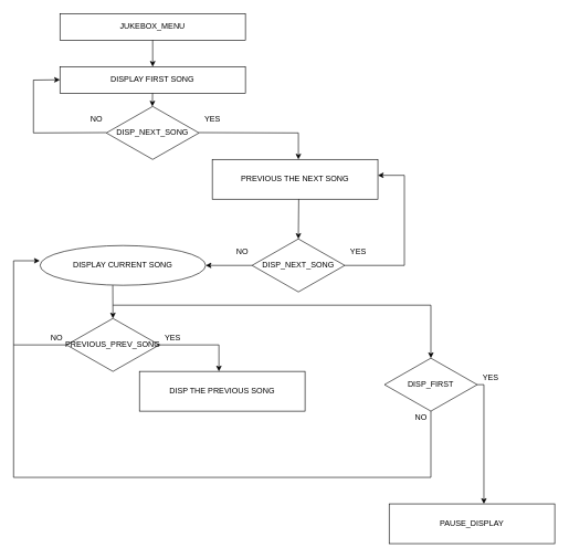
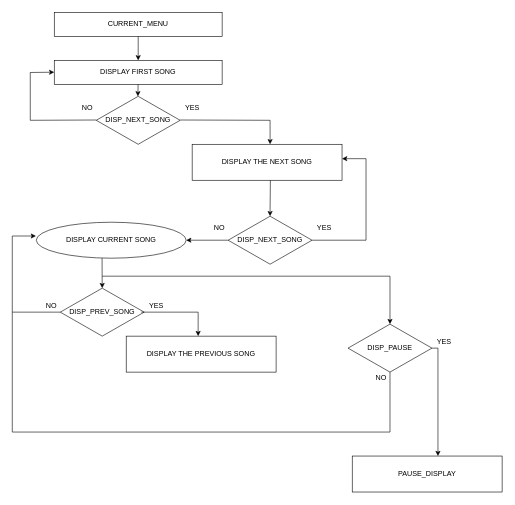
  <mxCell id="0" />
  <mxCell id="1" parent="0" />
- <mxCell id="2" value="JUKEBOX_MENU" style="rounded=0;whiteSpace=wrap;html=1;" vertex="1" parent="1"><mxGeometry x="90" width="280" height="40" as="geometry" y="20" /></mxCell>
+ <mxCell id="2" value="CURRENT_MENU" style="rounded=0;whiteSpace=wrap;html=1;" vertex="1" parent="1"><mxGeometry x="90" width="280" height="40" as="geometry" y="20" /></mxCell>
  <mxCell id="3" value="DISP_NEXT_SONG" style="rhombus;whiteSpace=wrap;html=1;" vertex="1" parent="1"><mxGeometry x="160" y="160" width="140" height="80" as="geometry" /></mxCell>
  <mxCell id="4" value="" style="endArrow=none;html=1;rounded=0;" edge="1" parent="1"><mxGeometry width="50" height="50" relative="1" as="geometry"><mxPoint x="160" y="199.5" as="sourcePoint" /><mxPoint x="50" y="200" as="targetPoint" /></mxGeometry></mxCell>
  <mxCell id="5" value="" style="endArrow=classic;html=1;rounded=0;" edge="1" parent="1"><mxGeometry width="50" height="50" relative="1" as="geometry"><mxPoint x="50" y="120.25" as="sourcePoint" /><mxPoint x="90" y="119.75" as="targetPoint" /></mxGeometry></mxCell>
  <mxCell id="6" value="" style="endArrow=none;html=1;rounded=0;" edge="1" parent="1"><mxGeometry width="50" height="50" relative="1" as="geometry"><mxPoint x="50" y="200" as="sourcePoint" /><mxPoint x="50" y="120" as="targetPoint" /></mxGeometry></mxCell>
  <mxCell id="7" value="NO" style="text;html=1;align=center;verticalAlign=middle;resizable=0;points=[];autosize=1;strokeColor=none;fillColor=none;" vertex="1" parent="1"><mxGeometry x="130" y="170" width="30" height="20" as="geometry" /></mxCell>
  <mxCell id="8" value="" style="endArrow=none;html=1;rounded=0;" edge="1" parent="1"><mxGeometry width="50" height="50" relative="1" as="geometry"><mxPoint x="300" y="199.5" as="sourcePoint" /><mxPoint x="450" y="200" as="targetPoint" /></mxGeometry></mxCell>
  <mxCell id="9" value="YES" style="text;html=1;align=center;verticalAlign=middle;resizable=0;points=[];autosize=1;strokeColor=none;fillColor=none;" vertex="1" parent="1"><mxGeometry x="300" y="170" width="40" height="20" as="geometry" /></mxCell>
- <mxCell id="10" value="PREVIOUS THE NEXT SONG" style="rounded=0;whiteSpace=wrap;html=1;" vertex="1" parent="1"><mxGeometry x="320" y="240" width="250" height="60" as="geometry" /></mxCell>
+ <mxCell id="10" value="DISPLAY THE NEXT SONG" style="rounded=0;whiteSpace=wrap;html=1;" vertex="1" parent="1"><mxGeometry x="320" y="240" width="250" height="60" as="geometry" /></mxCell>
  <mxCell id="11" value="" style="endArrow=classic;html=1;rounded=0;" edge="1" parent="1"><mxGeometry width="50" height="50" relative="1" as="geometry"><mxPoint x="450" y="200" as="sourcePoint" /><mxPoint x="450" y="240" as="targetPoint" /><Array as="points"><mxPoint x="450" y="230" /></Array></mxGeometry></mxCell>
  <mxCell id="12" value="DISP_NEXT_SONG" style="rhombus;whiteSpace=wrap;html=1;" vertex="1" parent="1"><mxGeometry x="380" y="360" width="140" height="80" as="geometry" /></mxCell>
  <mxCell id="13" value="" style="endArrow=classic;html=1;rounded=0;" edge="1" parent="1"><mxGeometry width="50" height="50" relative="1" as="geometry"><mxPoint x="450.5" y="300" as="sourcePoint" /><mxPoint x="450" y="360" as="targetPoint" /><Array as="points"><mxPoint x="450" y="350" /></Array></mxGeometry></mxCell>
  <mxCell id="14" value="" style="endArrow=classic;html=1;rounded=0;" edge="1" parent="1"><mxGeometry width="50" height="50" relative="1" as="geometry"><mxPoint x="230" y="130" as="sourcePoint" /><mxPoint x="229.5" y="160" as="targetPoint" /></mxGeometry></mxCell>
  <mxCell id="15" value="DISPLAY FIRST SONG" style="rounded=0;whiteSpace=wrap;html=1;" vertex="1" parent="1"><mxGeometry x="90" y="100" width="280" height="40" as="geometry" /></mxCell>
  <mxCell id="16" value="" style="endArrow=classic;html=1;rounded=0;entryX=0.5;entryY=0;entryDx=0;entryDy=0;" edge="1" parent="1" target="15"><mxGeometry width="50" height="50" relative="1" as="geometry"><mxPoint x="230" y="60" as="sourcePoint" /><mxPoint x="230" y="100" as="targetPoint" /></mxGeometry></mxCell>
  <mxCell id="17" value="YES" style="text;html=1;align=center;verticalAlign=middle;resizable=0;points=[];autosize=1;strokeColor=none;fillColor=none;" vertex="1" parent="1"><mxGeometry x="520" y="370" width="40" height="20" as="geometry" /></mxCell>
  <mxCell id="18" value="" style="endArrow=classic;html=1;rounded=0;" edge="1" parent="1"><mxGeometry width="50" height="50" relative="1" as="geometry"><mxPoint x="520" y="400" as="sourcePoint" /><mxPoint x="570" y="264" as="targetPoint" /><Array as="points"><mxPoint x="610" y="400" /><mxPoint x="610" y="264" /></Array></mxGeometry></mxCell>
  <mxCell id="19" value="NO&lt;br&gt;" style="text;html=1;align=center;verticalAlign=middle;resizable=0;points=[];autosize=1;strokeColor=none;fillColor=none;" vertex="1" parent="1"><mxGeometry x="350" y="370" width="30" height="20" as="geometry" /></mxCell>
  <mxCell id="20" value="DISPLAY CURRENT SONG" style="ellipse;whiteSpace=wrap;html=1;" vertex="1" parent="1"><mxGeometry x="60" y="370" width="250" height="60" as="geometry" /></mxCell>
  <mxCell id="21" value="" style="endArrow=classic;html=1;rounded=0;exitX=0;exitY=0.5;exitDx=0;exitDy=0;entryX=1;entryY=0.5;entryDx=0;entryDy=0;" edge="1" parent="1" source="12" target="20"><mxGeometry width="50" height="50" relative="1" as="geometry"><mxPoint x="350" y="400" as="sourcePoint" /><mxPoint x="290" y="340" as="targetPoint" /></mxGeometry></mxCell>
- <mxCell id="22" value="PREVIOUS_PREV_SONG" style="rhombus;whiteSpace=wrap;html=1;" vertex="1" parent="1"><mxGeometry x="100" y="480" width="140" height="80" as="geometry" /></mxCell>
+ <mxCell id="22" value="DISP_PREV_SONG" style="rhombus;whiteSpace=wrap;html=1;" vertex="1" parent="1"><mxGeometry x="100" y="480" width="140" height="80" as="geometry" /></mxCell>
  <mxCell id="23" value="" style="endArrow=classic;html=1;rounded=0;exitX=0.439;exitY=1;exitDx=0;exitDy=0;entryX=1;entryY=0.5;entryDx=0;entryDy=0;exitPerimeter=0;" edge="1" parent="1" source="20"><mxGeometry width="50" height="50" relative="1" as="geometry"><mxPoint x="240" y="480" as="sourcePoint" /><mxPoint x="170" y="480" as="targetPoint" /></mxGeometry></mxCell>
  <mxCell id="24" value="YES&lt;br&gt;" style="text;html=1;align=center;verticalAlign=middle;resizable=0;points=[];autosize=1;strokeColor=none;fillColor=none;" vertex="1" parent="1"><mxGeometry x="240" y="500" width="40" height="20" as="geometry" /></mxCell>
  <mxCell id="25" value="NO" style="text;html=1;align=center;verticalAlign=middle;resizable=0;points=[];autosize=1;strokeColor=none;fillColor=none;" vertex="1" parent="1"><mxGeometry x="70" y="500" width="30" height="20" as="geometry" /></mxCell>
  <mxCell id="26" value="" style="endArrow=classic;html=1;rounded=0;" edge="1" parent="1"><mxGeometry width="50" height="50" relative="1" as="geometry"><mxPoint x="235" y="520" as="sourcePoint" /><mxPoint x="330" y="560" as="targetPoint" /><Array as="points"><mxPoint x="330" y="520" /></Array></mxGeometry></mxCell>
  <mxCell id="27" value="" style="endArrow=classic;html=1;rounded=0;entryX=-0.002;entryY=0.383;entryDx=0;entryDy=0;entryPerimeter=0;" edge="1" parent="1" target="20"><mxGeometry width="50" height="50" relative="1" as="geometry"><mxPoint x="100" y="520" as="sourcePoint" /><mxPoint x="30" y="310" as="targetPoint" /><Array as="points"><mxPoint x="20" y="520" /><mxPoint x="20" y="393" /></Array></mxGeometry></mxCell>
- <mxCell id="28" value="DISP THE PREVIOUS SONG" style="rounded=0;whiteSpace=wrap;html=1;" vertex="1" parent="1"><mxGeometry x="210" y="560" width="250" height="60" as="geometry" /></mxCell>
+ <mxCell id="28" value="DISPLAY THE PREVIOUS SONG" style="rounded=0;whiteSpace=wrap;html=1;" vertex="1" parent="1"><mxGeometry x="210" y="560" width="250" height="60" as="geometry" /></mxCell>
  <mxCell id="29" value="" style="endArrow=classic;html=1;rounded=0;" edge="1" parent="1"><mxGeometry width="50" height="50" relative="1" as="geometry"><mxPoint x="170" y="460" as="sourcePoint" /><mxPoint x="650" y="540" as="targetPoint" /><Array as="points"><mxPoint x="650" y="460" /></Array></mxGeometry></mxCell>
- <mxCell id="30" value="DISP_FIRST" style="rhombus;whiteSpace=wrap;html=1;" vertex="1" parent="1"><mxGeometry x="580" y="540" width="140" height="80" as="geometry" /></mxCell>
+ <mxCell id="30" value="DISP_PAUSE" style="rhombus;whiteSpace=wrap;html=1;" vertex="1" parent="1"><mxGeometry x="580" y="540" width="140" height="80" as="geometry" /></mxCell>
  <mxCell id="31" value="YES" style="text;html=1;align=center;verticalAlign=middle;resizable=0;points=[];autosize=1;strokeColor=none;fillColor=none;" vertex="1" parent="1"><mxGeometry x="720" y="560" width="40" height="20" as="geometry" /></mxCell>
  <mxCell id="32" value="NO&lt;br&gt;" style="text;html=1;align=center;verticalAlign=middle;resizable=0;points=[];autosize=1;strokeColor=none;fillColor=none;" vertex="1" parent="1"><mxGeometry x="620" y="620" width="30" height="20" as="geometry" /></mxCell>
  <mxCell id="33" value="" style="endArrow=none;html=1;rounded=0;" edge="1" parent="1"><mxGeometry width="50" height="50" relative="1" as="geometry"><mxPoint x="20" y="520" as="sourcePoint" /><mxPoint x="650" y="720" as="targetPoint" /><Array as="points"><mxPoint x="20" y="720" /></Array></mxGeometry></mxCell>
  <mxCell id="34" value="" style="endArrow=none;html=1;rounded=0;" edge="1" parent="1"><mxGeometry width="50" height="50" relative="1" as="geometry"><mxPoint x="650" y="720" as="sourcePoint" /><mxPoint x="650" y="620" as="targetPoint" /></mxGeometry></mxCell>
  <mxCell id="35" value="" style="endArrow=classic;html=1;rounded=0;" edge="1" parent="1"><mxGeometry width="50" height="50" relative="1" as="geometry"><mxPoint x="720" y="580" as="sourcePoint" /><mxPoint x="730" y="760" as="targetPoint" /><Array as="points"><mxPoint x="730" y="580" /></Array></mxGeometry></mxCell>
  <mxCell id="36" value="PAUSE_DISPLAY" style="rounded=0;whiteSpace=wrap;html=1;" vertex="1" parent="1"><mxGeometry x="587" y="760" width="250" height="60" as="geometry" /></mxCell>
